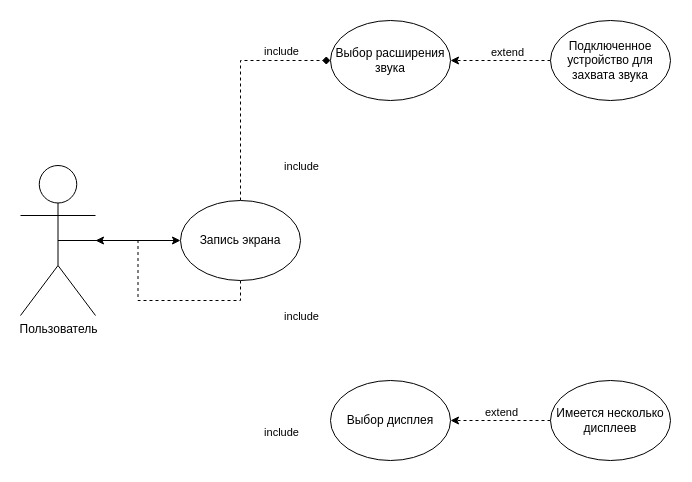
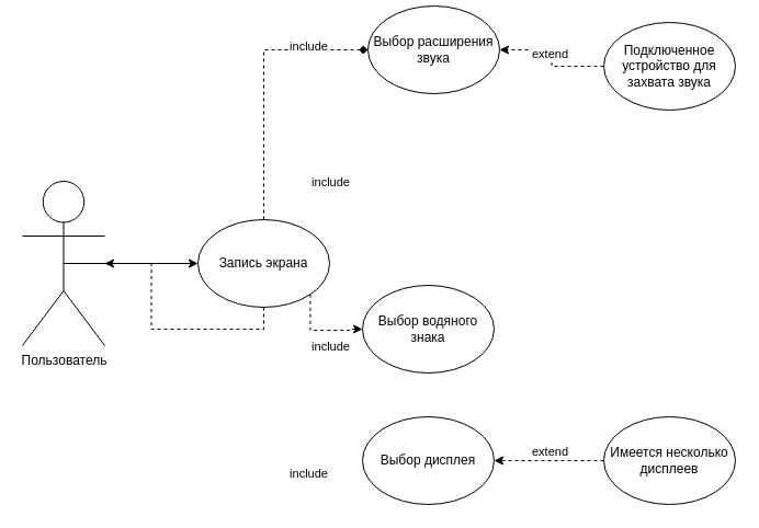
  <mxCell id="0" />
  <mxCell id="1" parent="0" />
  <mxCell id="2" style="edgeStyle=orthogonalEdgeStyle;rounded=0;orthogonalLoop=1;jettySize=auto;html=1;exitX=0.5;exitY=0.5;exitDx=0;exitDy=0;exitPerimeter=0;" parent="1" source="3" edge="1"><mxGeometry relative="1" as="geometry"><mxPoint x="180" y="240" as="targetPoint" /></mxGeometry></mxCell>
  <mxCell id="3" value="Пользователь&lt;br&gt;" style="shape=umlActor;verticalLabelPosition=bottom;verticalAlign=top;html=1;outlineConnect=0;" parent="1" vertex="1"><mxGeometry x="20" y="165" width="75" height="150" as="geometry" /></mxCell>
  <mxCell id="4" style="edgeStyle=orthogonalEdgeStyle;rounded=0;orthogonalLoop=1;jettySize=auto;html=1;exitX=0.5;exitY=0;exitDx=0;exitDy=0;entryX=0;entryY=0.5;entryDx=0;entryDy=0;dashed=1;endArrow=diamond;" edge="1" parent="1" source="8" target="9"><mxGeometry relative="1" as="geometry" /></mxCell>
  <mxCell id="5" value="include" style="edgeLabel;html=1;align=center;verticalAlign=middle;resizable=0;points=[];" vertex="1" connectable="0" parent="4"><mxGeometry x="0.009" y="1" relative="1" as="geometry"><mxPoint x="41" y="-33" as="offset" /></mxGeometry></mxCell>
+ <mxCell id="6" style="edgeStyle=orthogonalEdgeStyle;rounded=0;orthogonalLoop=1;jettySize=auto;html=1;exitX=1;exitY=1;exitDx=0;exitDy=0;entryX=0;entryY=0.5;entryDx=0;entryDy=0;dashed=1;" edge="1" parent="1" source="8" target="10"><mxGeometry relative="1" as="geometry"><Array as="points"><mxPoint x="282" y="301" /><mxPoint x="320" y="301" /><mxPoint x="320" y="300" /></Array></mxGeometry></mxCell>
  <mxCell id="7" style="edgeStyle=orthogonalEdgeStyle;rounded=0;orthogonalLoop=1;jettySize=auto;html=1;exitX=0.5;exitY=1;exitDx=0;exitDy=0;dashed=1;" edge="1" parent="1" source="8" target="3"><mxGeometry relative="1" as="geometry" /></mxCell>
  <mxCell id="8" value="Запись экрана" style="ellipse;whiteSpace=wrap;html=1;" parent="1" vertex="1"><mxGeometry x="180" y="200" width="120" height="80" as="geometry" /></mxCell>
- <mxCell id="9" value="Выбор расширения звука" style="ellipse;whiteSpace=wrap;html=1;" parent="1" vertex="1"><mxGeometry x="330" y="20" width="120" height="80" as="geometry" /></mxCell>
+ <mxCell id="9" value="Выбор расширения звука" style="ellipse;whiteSpace=wrap;html=1;" parent="1" vertex="1"><mxGeometry x="335" y="5" width="120" height="80" as="geometry" /></mxCell>
+ <mxCell id="10" value="Выбор водяного знака" style="ellipse;whiteSpace=wrap;html=1;" parent="1" vertex="1"><mxGeometry x="330" y="260" width="120" height="80" as="geometry" /></mxCell>
  <mxCell id="11" value="Выбор дисплея" style="ellipse;whiteSpace=wrap;html=1;" parent="1" vertex="1"><mxGeometry x="330" y="380" width="120" height="80" as="geometry" /></mxCell>
  <mxCell id="12" style="edgeStyle=orthogonalEdgeStyle;rounded=0;orthogonalLoop=1;jettySize=auto;html=1;exitX=0;exitY=0.5;exitDx=0;exitDy=0;entryX=1;entryY=0.5;entryDx=0;entryDy=0;dashed=1;" parent="1" source="14" target="9" edge="1"><mxGeometry relative="1" as="geometry" /></mxCell>
  <mxCell id="13" value="extend" style="edgeLabel;html=1;align=center;verticalAlign=middle;resizable=0;points=[];" parent="12" vertex="1" connectable="0"><mxGeometry x="-0.12" y="2" relative="1" as="geometry"><mxPoint y="-11" as="offset" /></mxGeometry></mxCell>
  <mxCell id="14" value="Подключенное устройство для захвата звука" style="ellipse;whiteSpace=wrap;html=1;" parent="1" vertex="1"><mxGeometry x="550" y="20" width="120" height="80" as="geometry" /></mxCell>
  <mxCell id="15" style="edgeStyle=orthogonalEdgeStyle;rounded=0;orthogonalLoop=1;jettySize=auto;html=1;exitX=0;exitY=0.5;exitDx=0;exitDy=0;entryX=1;entryY=0.5;entryDx=0;entryDy=0;dashed=1;" parent="1" source="16" target="11" edge="1"><mxGeometry relative="1" as="geometry" /></mxCell>
  <mxCell id="16" value="Имеется несколько дисплеев" style="ellipse;whiteSpace=wrap;html=1;" parent="1" vertex="1"><mxGeometry x="550" y="380" width="120" height="80" as="geometry" /></mxCell>
  <mxCell id="17" value="extend" style="edgeLabel;html=1;align=center;verticalAlign=middle;resizable=0;points=[];" parent="1" vertex="1" connectable="0"><mxGeometry x="500" y="411" as="geometry" /></mxCell>
  <mxCell id="18" value="include" style="edgeLabel;html=1;align=center;verticalAlign=middle;resizable=0;points=[];" vertex="1" connectable="0" parent="1"><mxGeometry x="300" y="165" as="geometry" /></mxCell>
  <mxCell id="19" value="include" style="edgeLabel;html=1;align=center;verticalAlign=middle;resizable=0;points=[];" vertex="1" connectable="0" parent="1"><mxGeometry x="300" y="315" as="geometry" /></mxCell>
  <mxCell id="20" value="include" style="edgeLabel;html=1;align=center;verticalAlign=middle;resizable=0;points=[];" vertex="1" connectable="0" parent="1"><mxGeometry x="280" y="431" as="geometry" /></mxCell>
